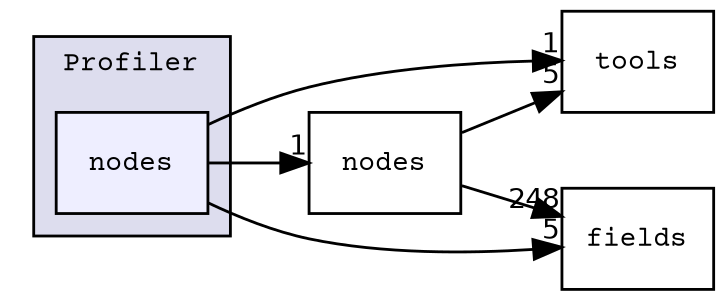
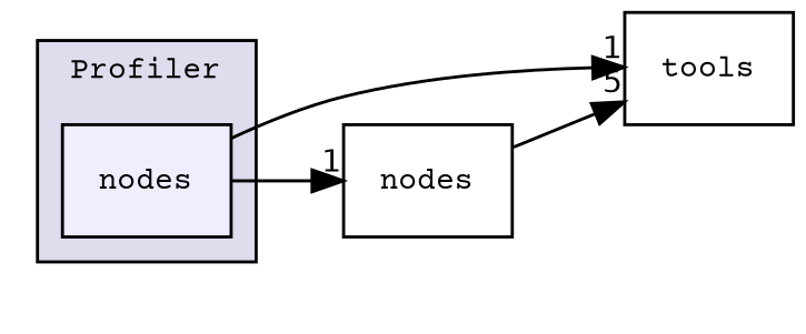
  digraph {
    compound=true
    rankdir=LR
    fontname="Courier Prime"
    node [fontname="Courier Prime" fontsize=10 shape=box]
    edge [headlabel=1 labeldistance=1.5 labelfontname=Helvetica labelfontsize=10 fontname="Courier Prime"]
    n1 [fillcolor="#eeeeff" label=nodes pencolor=black style=filled]
    n2 [label=tools]
-   n3 [label=fields]
    n4 [label=nodes]
    subgraph cluster_1 {
      bgcolor="#ddddee"
      fontsize=10
      label=Profiler
      pencolor=black
      n1
    }
    n1 -> n2
-   n1 -> n3 [headlabel=5]
    n1 -> n4
    n4 -> n2 [headlabel=5]
-   n4 -> n3 [headlabel=248]
  }
